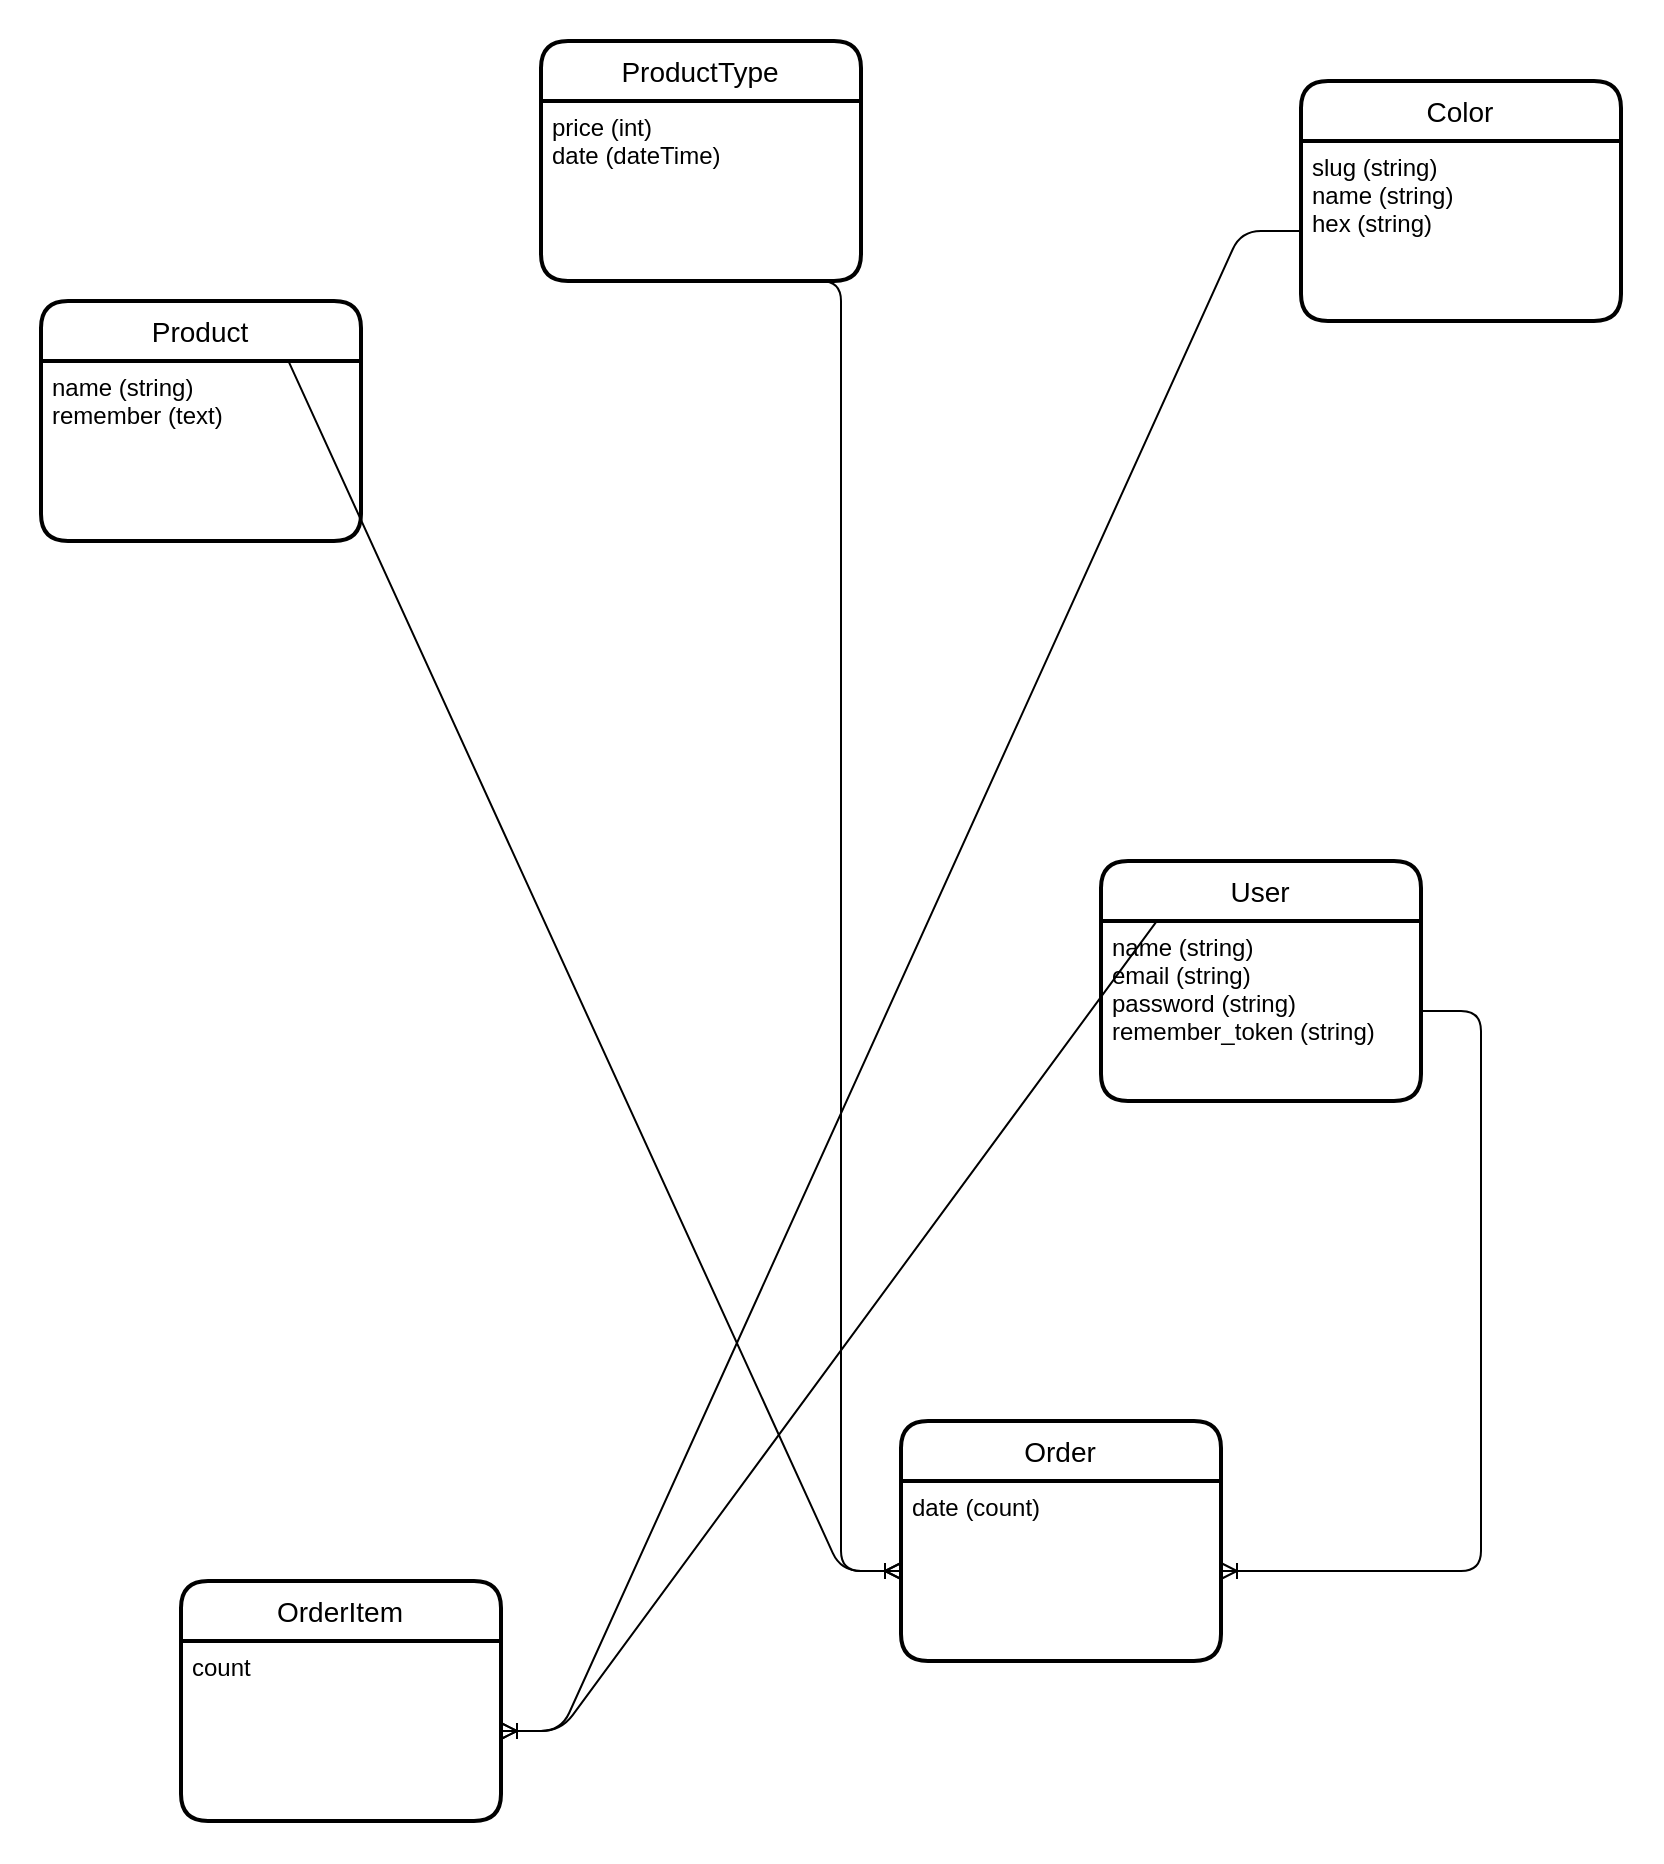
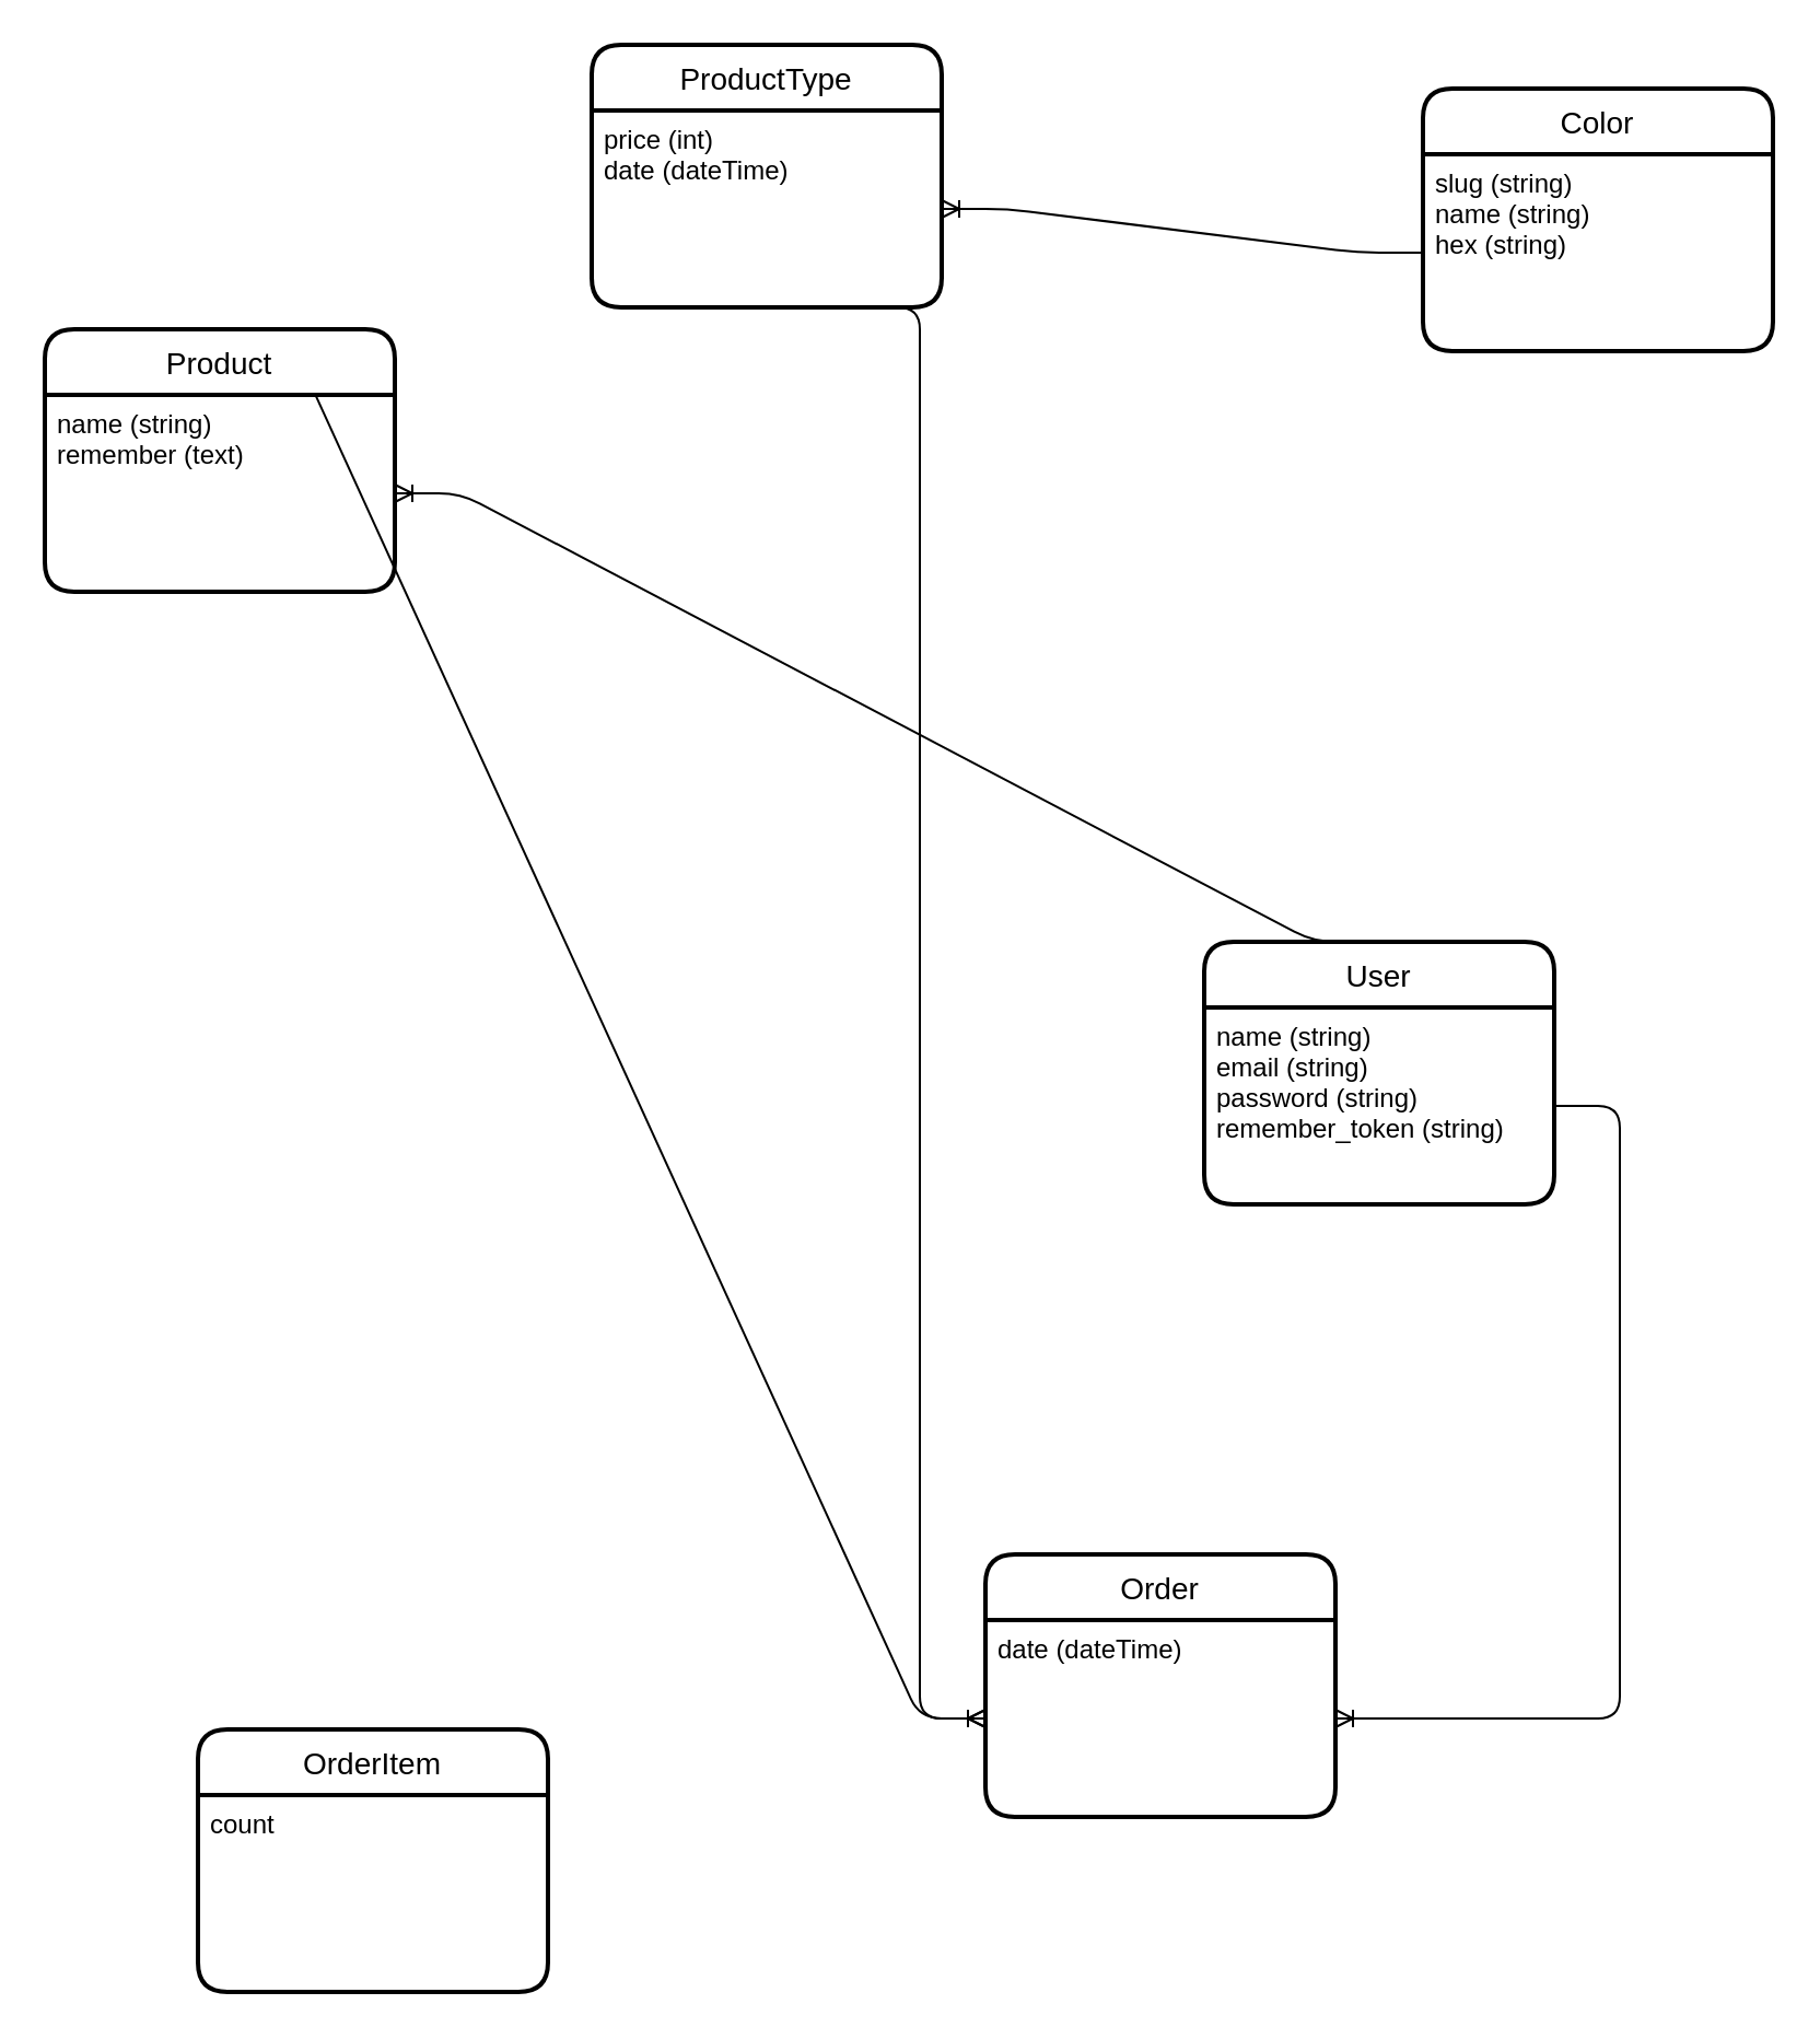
  <mxCell id="0" />
  <mxCell id="1" parent="0" />
  <mxCell id="2" value="" style="edgeStyle=entityRelationEdgeStyle;fontSize=12;html=1;endArrow=ERoneToMany;exitX=0.5;exitY=0;exitDx=0;exitDy=0;" parent="1" source="11" target="14" edge="1"><mxGeometry width="100" height="100" relative="1" as="geometry"><mxPoint x="278" y="300" as="sourcePoint" /><mxPoint x="378" y="200" as="targetPoint" /></mxGeometry></mxCell>
- <mxCell id="3" value="" style="edgeStyle=entityRelationEdgeStyle;fontSize=12;html=1;endArrow=ERoneToMany;" parent="1" source="18" target="10" edge="1"><mxGeometry width="100" height="100" relative="1" as="geometry"><mxPoint x="608" y="300" as="sourcePoint" /><mxPoint x="668" y="400" as="targetPoint" /></mxGeometry></mxCell>
- <mxCell id="4" value="" style="edgeStyle=entityRelationEdgeStyle;fontSize=12;html=1;endArrow=ERoneToMany;exitX=0.5;exitY=0;exitDx=0;exitDy=0;" parent="1" source="15" target="10" edge="1"><mxGeometry width="100" height="100" relative="1" as="geometry"><mxPoint x="323" y="420" as="sourcePoint" /><mxPoint x="323" y="250" as="targetPoint" /></mxGeometry></mxCell>
+ <mxCell id="3" value="" style="edgeStyle=entityRelationEdgeStyle;fontSize=12;html=1;endArrow=ERoneToMany;" parent="1" source="18" target="8" edge="1"><mxGeometry width="100" height="100" relative="1" as="geometry"><mxPoint x="608" y="300" as="sourcePoint" /><mxPoint x="668" y="400" as="targetPoint" /></mxGeometry></mxCell>
+ <mxCell id="4" value="" style="edgeStyle=entityRelationEdgeStyle;fontSize=12;html=1;endArrow=ERoneToMany;exitX=0.5;exitY=0;exitDx=0;exitDy=0;" parent="1" source="15" target="12" edge="1"><mxGeometry width="100" height="100" relative="1" as="geometry"><mxPoint x="323" y="420" as="sourcePoint" /><mxPoint x="323" y="250" as="targetPoint" /></mxGeometry></mxCell>
  <mxCell id="5" value="" style="edgeStyle=entityRelationEdgeStyle;fontSize=12;html=1;endArrow=ERoneToMany;" parent="1" source="16" target="14" edge="1"><mxGeometry width="100" height="100" relative="1" as="geometry"><mxPoint x="323" y="420" as="sourcePoint" /><mxPoint x="423" y="320" as="targetPoint" /></mxGeometry></mxCell>
  <mxCell id="6" value="" style="edgeStyle=entityRelationEdgeStyle;fontSize=12;html=1;endArrow=ERoneToMany;exitX=0.75;exitY=1;exitDx=0;exitDy=0;" edge="1" parent="1" source="8" target="14"><mxGeometry width="100" height="100" relative="1" as="geometry"><mxPoint x="230" y="610" as="sourcePoint" /><mxPoint x="140" y="810" as="targetPoint" /></mxGeometry></mxCell>
  <mxCell id="7" value="ProductType" style="swimlane;childLayout=stackLayout;horizontal=1;startSize=30;horizontalStack=0;rounded=1;fontSize=14;fontStyle=0;strokeWidth=2;resizeParent=0;resizeLast=1;shadow=0;dashed=0;align=center;" parent="1" vertex="1"><mxGeometry x="270" y="20" width="160" height="120" as="geometry" /></mxCell>
  <mxCell id="8" value="price (int)&#10;date (dateTime)" style="align=left;strokeColor=none;fillColor=none;spacingLeft=4;fontSize=12;verticalAlign=top;resizable=0;rotatable=0;part=1;" parent="7" vertex="1"><mxGeometry y="30" width="160" height="90" as="geometry" /></mxCell>
  <mxCell id="9" value="OrderItem" style="swimlane;childLayout=stackLayout;horizontal=1;startSize=30;horizontalStack=0;rounded=1;fontSize=14;fontStyle=0;strokeWidth=2;resizeParent=0;resizeLast=1;shadow=0;dashed=0;align=center;" vertex="1" parent="1"><mxGeometry x="90" y="790" width="160" height="120" as="geometry" /></mxCell>
  <mxCell id="10" value="count&#10;" style="align=left;strokeColor=none;fillColor=none;spacingLeft=4;fontSize=12;verticalAlign=top;resizable=0;rotatable=0;part=1;" vertex="1" parent="9"><mxGeometry y="30" width="160" height="90" as="geometry" /></mxCell>
  <mxCell id="11" value="Product" style="swimlane;childLayout=stackLayout;horizontal=1;startSize=30;horizontalStack=0;rounded=1;fontSize=14;fontStyle=0;strokeWidth=2;resizeParent=0;resizeLast=1;shadow=0;dashed=0;align=center;" parent="1" vertex="1"><mxGeometry x="20" y="150" width="160" height="120" as="geometry" /></mxCell>
  <mxCell id="12" value="name (string)&#10;remember (text)" style="align=left;strokeColor=none;fillColor=none;spacingLeft=4;fontSize=12;verticalAlign=top;resizable=0;rotatable=0;part=1;" parent="11" vertex="1"><mxGeometry y="30" width="160" height="90" as="geometry" /></mxCell>
  <mxCell id="13" value="Order" style="swimlane;childLayout=stackLayout;horizontal=1;startSize=30;horizontalStack=0;rounded=1;fontSize=14;fontStyle=0;strokeWidth=2;resizeParent=0;resizeLast=1;shadow=0;dashed=0;align=center;" parent="1" vertex="1"><mxGeometry x="450" y="710" width="160" height="120" as="geometry" /></mxCell>
- <mxCell id="14" value="date (count)" style="align=left;strokeColor=none;fillColor=none;spacingLeft=4;fontSize=12;verticalAlign=top;resizable=0;rotatable=0;part=1;" parent="13" vertex="1"><mxGeometry y="30" width="160" height="90" as="geometry" /></mxCell>
+ <mxCell id="14" value="date (dateTime)" style="align=left;strokeColor=none;fillColor=none;spacingLeft=4;fontSize=12;verticalAlign=top;resizable=0;rotatable=0;part=1;" parent="13" vertex="1"><mxGeometry y="30" width="160" height="90" as="geometry" /></mxCell>
  <mxCell id="15" value="User" style="swimlane;childLayout=stackLayout;horizontal=1;startSize=30;horizontalStack=0;rounded=1;fontSize=14;fontStyle=0;strokeWidth=2;resizeParent=0;resizeLast=1;shadow=0;dashed=0;align=center;" parent="1" vertex="1"><mxGeometry x="550" y="430" width="160" height="120" as="geometry" /></mxCell>
  <mxCell id="16" value="name (string)&#10;email (string)&#10;password (string)&#10;remember_token (string)" style="align=left;strokeColor=none;fillColor=none;spacingLeft=4;fontSize=12;verticalAlign=top;resizable=0;rotatable=0;part=1;" parent="15" vertex="1"><mxGeometry y="30" width="160" height="90" as="geometry" /></mxCell>
  <mxCell id="17" value="Color" style="swimlane;childLayout=stackLayout;horizontal=1;startSize=30;horizontalStack=0;rounded=1;fontSize=14;fontStyle=0;strokeWidth=2;resizeParent=0;resizeLast=1;shadow=0;dashed=0;align=center;" parent="1" vertex="1"><mxGeometry x="650" y="40" width="160" height="120" as="geometry" /></mxCell>
  <mxCell id="18" value="slug (string)&#10;name (string)&#10;hex (string)" style="align=left;strokeColor=none;fillColor=none;spacingLeft=4;fontSize=12;verticalAlign=top;resizable=0;rotatable=0;part=1;" parent="17" vertex="1"><mxGeometry y="30" width="160" height="90" as="geometry" /></mxCell>
